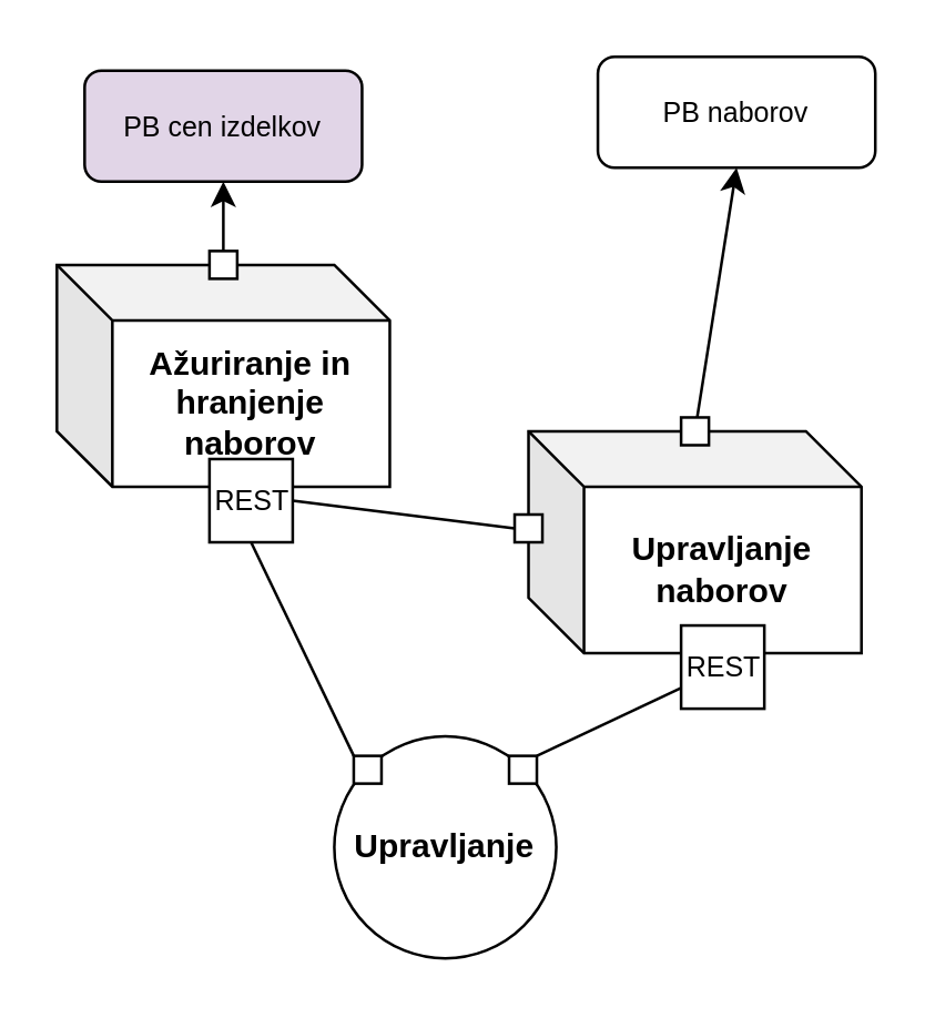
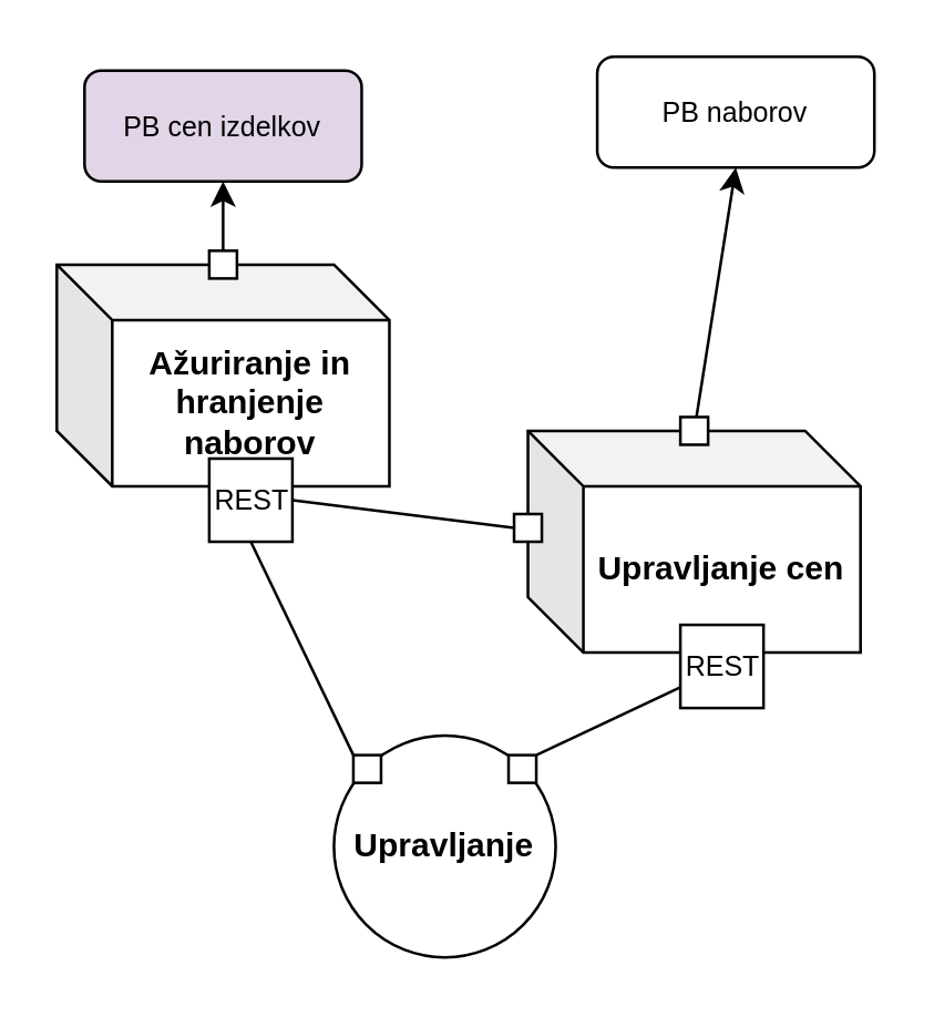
  <mxCell id="0" />
  <mxCell id="1" parent="0" />
  <mxCell id="2" value="&lt;font size=&quot;1&quot;&gt;&lt;b style=&quot;font-size: 12px;&quot;&gt;Ažuriranje in hranjenje naborov&lt;/b&gt;&lt;/font&gt;" style="shape=cube;whiteSpace=wrap;html=1;boundedLbl=1;backgroundOutline=1;darkOpacity=0.05;darkOpacity2=0.1;fontSize=10;" parent="1" vertex="1"><mxGeometry x="20" y="95" width="120" height="80" as="geometry" /></mxCell>
- <mxCell id="3" value="&lt;b&gt;&lt;font style=&quot;font-size: 12px;&quot;&gt;Upravljanje naborov&lt;br&gt;&lt;/font&gt;&lt;/b&gt;" style="shape=cube;whiteSpace=wrap;html=1;boundedLbl=1;backgroundOutline=1;darkOpacity=0.05;darkOpacity2=0.1;fontSize=10;" parent="1" vertex="1"><mxGeometry x="190" y="155" width="120" height="80" as="geometry" /></mxCell>
+ <mxCell id="3" value="&lt;b&gt;&lt;font style=&quot;font-size: 12px;&quot;&gt;Upravljanje cen&lt;br&gt;&lt;/font&gt;&lt;/b&gt;" style="shape=cube;whiteSpace=wrap;html=1;boundedLbl=1;backgroundOutline=1;darkOpacity=0.05;darkOpacity2=0.1;fontSize=10;" parent="1" vertex="1"><mxGeometry x="190" y="155" width="120" height="80" as="geometry" /></mxCell>
  <mxCell id="4" value="REST" style="fontStyle=0;labelPosition=right;verticalLabelPosition=middle;align=right;verticalAlign=middle;spacingLeft=0;fontSize=10;spacing=31;" parent="1" vertex="1"><mxGeometry x="75" y="165" width="30" height="30" as="geometry" /></mxCell>
  <mxCell id="5" value="REST" style="fontStyle=0;labelPosition=right;verticalLabelPosition=middle;align=right;verticalAlign=middle;spacingLeft=0;fontSize=10;spacing=31;" parent="1" vertex="1"><mxGeometry x="245" y="225" width="30" height="30" as="geometry" /></mxCell>
  <mxCell id="6" value="PB cen izdelkov" style="rounded=1;whiteSpace=wrap;html=1;fontSize=10;fillColor=#e1d5e7;" parent="1" vertex="1"><mxGeometry x="30" y="25" width="100" height="40" as="geometry" /></mxCell>
  <mxCell id="7" value="PB naborov" style="rounded=1;whiteSpace=wrap;html=1;fontSize=10;" parent="1" vertex="1"><mxGeometry x="215" y="20" width="100" height="40" as="geometry" /></mxCell>
  <mxCell id="8" value="&lt;b&gt;Upravljanje&lt;/b&gt;" style="ellipse;whiteSpace=wrap;html=1;aspect=fixed;" vertex="1" parent="1"><mxGeometry x="120" y="265" width="80" height="80" as="geometry" /></mxCell>
  <mxCell id="9" value="" style="endArrow=classic;html=1;rounded=0;entryX=0.5;entryY=1;entryDx=0;entryDy=0;startArrow=none;" edge="1" parent="1" source="14" target="7"><mxGeometry width="50" height="50" relative="1" as="geometry"><mxPoint x="250" y="155" as="sourcePoint" /><mxPoint x="360" y="195" as="targetPoint" /></mxGeometry></mxCell>
  <mxCell id="10" value="" style="endArrow=classic;html=1;rounded=0;entryX=0.5;entryY=1;entryDx=0;entryDy=0;startArrow=none;exitX=0.5;exitY=0;exitDx=0;exitDy=0;" edge="1" parent="1" source="13" target="6"><mxGeometry width="50" height="50" relative="1" as="geometry"><mxPoint x="70" y="85" as="sourcePoint" /><mxPoint x="250" y="55" as="targetPoint" /></mxGeometry></mxCell>
  <mxCell id="11" value="" style="endArrow=none;html=1;rounded=0;exitX=1;exitY=0;exitDx=0;exitDy=0;entryX=0;entryY=0.75;entryDx=0;entryDy=0;startArrow=none;" edge="1" parent="1" source="18" target="5"><mxGeometry width="50" height="50" relative="1" as="geometry"><mxPoint x="160" y="215" as="sourcePoint" /><mxPoint x="210" y="165" as="targetPoint" /></mxGeometry></mxCell>
  <mxCell id="12" value="" style="endArrow=none;html=1;rounded=0;exitX=1;exitY=0.5;exitDx=0;exitDy=0;entryX=0;entryY=0;entryDx=0;entryDy=30;entryPerimeter=0;startArrow=none;" edge="1" parent="1" source="15" target="3"><mxGeometry width="50" height="50" relative="1" as="geometry"><mxPoint x="160" y="215" as="sourcePoint" /><mxPoint x="210" y="165" as="targetPoint" /></mxGeometry></mxCell>
  <mxCell id="13" value="" style="rounded=0;whiteSpace=wrap;html=1;" vertex="1" parent="1"><mxGeometry x="75" y="90" width="10" height="10" as="geometry" /></mxCell>
  <mxCell id="14" value="" style="rounded=0;whiteSpace=wrap;html=1;" vertex="1" parent="1"><mxGeometry x="245" y="150" width="10" height="10" as="geometry" /></mxCell>
  <mxCell id="15" value="" style="rounded=0;whiteSpace=wrap;html=1;" vertex="1" parent="1"><mxGeometry x="185" y="185" width="10" height="10" as="geometry" /></mxCell>
  <mxCell id="16" value="" style="endArrow=none;html=1;rounded=0;exitX=1;exitY=0.5;exitDx=0;exitDy=0;entryX=0;entryY=0.5;entryDx=0;entryDy=0;" edge="1" parent="1" source="4" target="15"><mxGeometry width="50" height="50" relative="1" as="geometry"><mxPoint x="105" y="180" as="sourcePoint" /><mxPoint x="190" y="185" as="targetPoint" /></mxGeometry></mxCell>
  <mxCell id="17" value="" style="endArrow=none;html=1;rounded=0;exitX=0.5;exitY=1;exitDx=0;exitDy=0;entryX=0;entryY=0;entryDx=0;entryDy=0;startArrow=none;" edge="1" parent="1" source="19" target="8"><mxGeometry width="50" height="50" relative="1" as="geometry"><mxPoint x="90" y="195" as="sourcePoint" /><mxPoint x="120" y="255" as="targetPoint" /></mxGeometry></mxCell>
  <mxCell id="18" value="" style="rounded=0;whiteSpace=wrap;html=1;" vertex="1" parent="1"><mxGeometry x="183" y="272" width="10" height="10" as="geometry" /></mxCell>
  <mxCell id="19" value="" style="rounded=0;whiteSpace=wrap;html=1;" vertex="1" parent="1"><mxGeometry x="127" y="272" width="10" height="10" as="geometry" /></mxCell>
  <mxCell id="20" value="" style="endArrow=none;html=1;rounded=0;exitX=0.5;exitY=1;exitDx=0;exitDy=0;entryX=0;entryY=0;entryDx=0;entryDy=0;" edge="1" parent="1" source="4" target="19"><mxGeometry width="50" height="50" relative="1" as="geometry"><mxPoint x="90" y="195" as="sourcePoint" /><mxPoint x="131.716" y="276.716" as="targetPoint" /></mxGeometry></mxCell>
